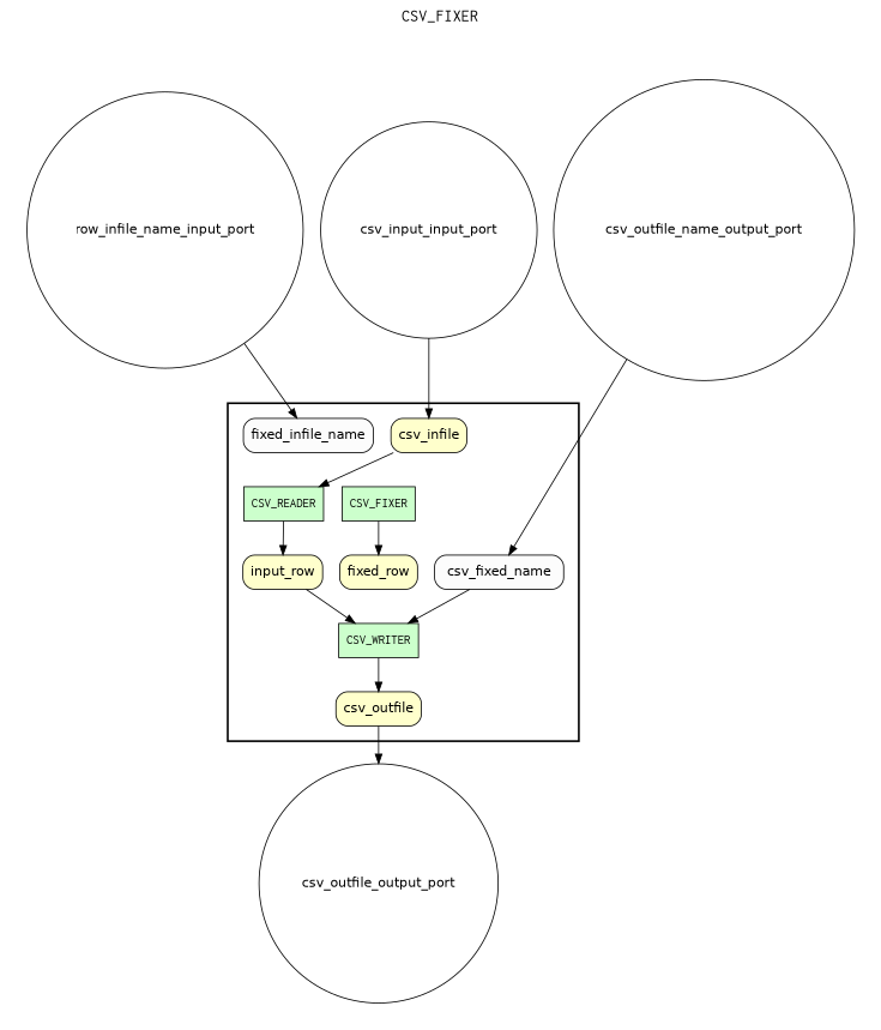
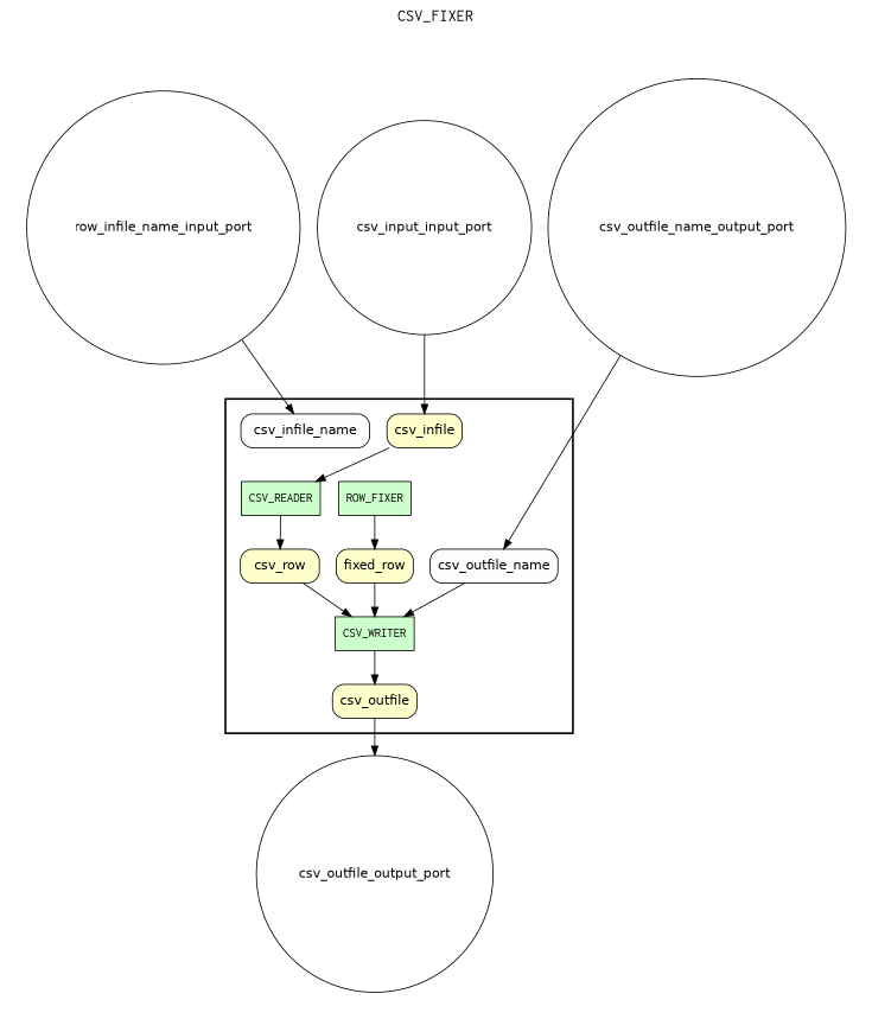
  digraph {
    fontname=Courier
    fontsize=18
    label=CSV_FIXER
    labelloc=t
    rankdir=TB
    node [fillcolor="#FFFFCC" fontname=Helvetica peripheries=1 shape=box style="rounded,filled"]
    CSV_READER [fillcolor="#CCFFCC" fontname=Courier style=filled]
-   csv_row [label=input_row]
+   csv_row
    CSV_WRITER [fillcolor="#CCFFCC" fontname=Courier style=filled]
    csv_outfile
-   ROW_FIXER [fillcolor="#CCFFCC" fontname=Courier style=filled label=CSV_FIXER]
+   ROW_FIXER [fillcolor="#CCFFCC" fontname=Courier style=filled]
    fixed_row
    csv_infile
-   csv_infile_name [fillcolor="#FCFCFC" label=fixed_infile_name]
-   csv_outfile_name [fillcolor="#FCFCFC" label=csv_fixed_name]
+   csv_infile_name [fillcolor="#FCFCFC"]
+   csv_outfile_name [fillcolor="#FCFCFC"]
    n10 [fillcolor="#FFFFFF" label=row_infile_name_input_port shape=circle width=0.2]
    n11 [fillcolor="#FFFFFF" label=csv_outfile_name_output_port shape=circle width=0.2]
    n12 [fillcolor="#FFFFFF" label=csv_input_input_port shape=circle width=0.2]
    csv_outfile_output_port [fillcolor="#FFFFFF" shape=circle width=0.2]
    subgraph cluster_1 {
      color=black
      label=""
      penwidth=2
      subgraph cluster_2 {
        color=white
        label=""
        penwidth=2
        CSV_READER
        csv_row
        CSV_WRITER
        csv_outfile
        ROW_FIXER
        fixed_row
        csv_infile
        csv_infile_name
        csv_outfile_name
      }
    }
    subgraph cluster_3 {
      color=white
      label=""
      subgraph cluster_4 {
        color=white
        label=""
        n10
        n11
        n12
      }
    }
    subgraph cluster_5 {
      color=white
      label=""
      subgraph cluster_6 {
        color=white
        label=""
        csv_outfile_output_port
      }
    }
    CSV_READER -> csv_row
    csv_row -> CSV_WRITER
    CSV_WRITER -> csv_outfile
    csv_outfile -> csv_outfile_output_port
    ROW_FIXER -> fixed_row
+   fixed_row -> CSV_WRITER
    csv_infile -> CSV_READER
    csv_outfile_name -> CSV_WRITER
    n10 -> csv_infile_name
    n11 -> csv_outfile_name
    n12 -> csv_infile
  }
